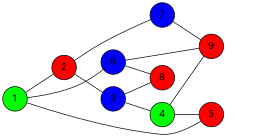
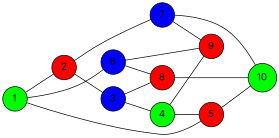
  graph {
    splines=true
    rankdir=LR
    node [fillcolor=red fontname=Inter shape=circle style=filled]
    n1 [fillcolor=green label=1]
    n2 [label=2]
    n3 [label=5]
    n4 [fillcolor=blue label=6]
    n5 [fillcolor=blue label=3]
    n6 [fillcolor=blue label=7]
    n7 [fillcolor=green label=4]
    n8 [label=8]
    n9 [label=9]
+   n10 [fillcolor=green label=10]
    n1 -- n2
    n1 -- n3
    n1 -- n4
    n2 -- n5
    n2 -- n6
+   n3 -- n10
    n4 -- n8
    n4 -- n9
    n5 -- n7
    n5 -- n8
    n6 -- n9
+   n6 -- n10
    n7 -- n3
    n7 -- n9
+   n8 -- n10
  }
